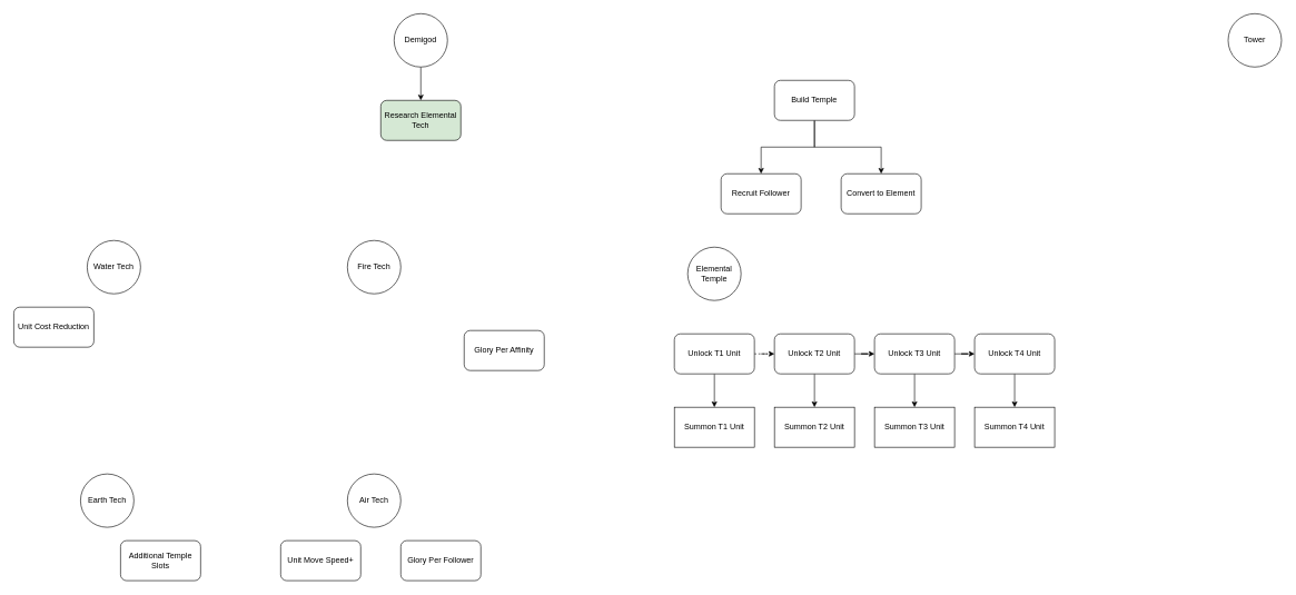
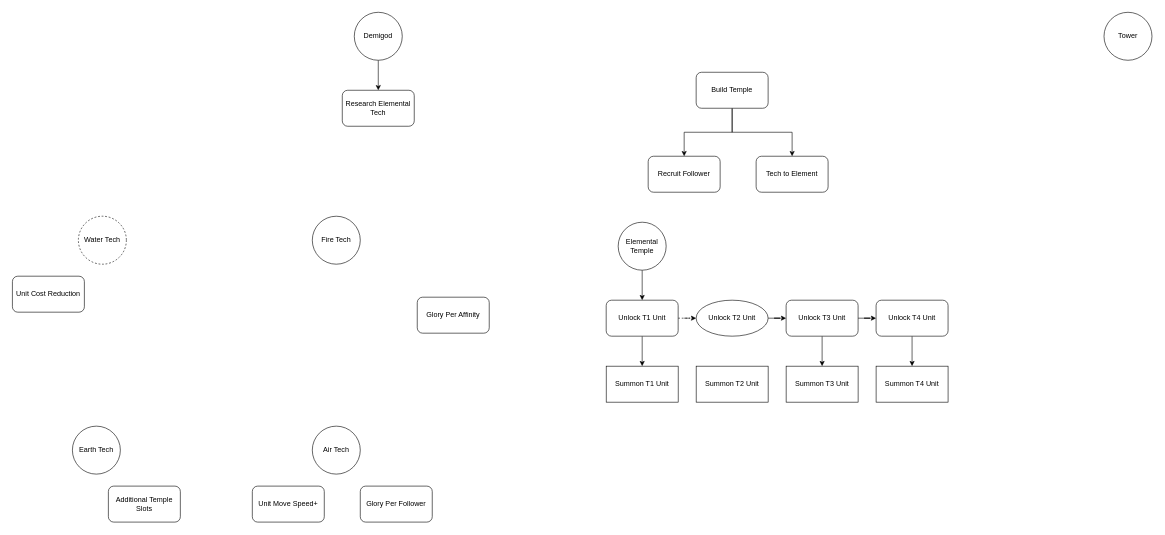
  <mxCell id="0" />
  <mxCell id="1" parent="0" />
  <mxCell id="2" style="edgeStyle=orthogonalEdgeStyle;rounded=0;orthogonalLoop=1;jettySize=auto;html=1;" edge="1" parent="1" source="3" target="27"><mxGeometry relative="1" as="geometry" /></mxCell>
  <mxCell id="3" value="Demigod" style="ellipse;whiteSpace=wrap;html=1;aspect=fixed;" vertex="1" parent="1"><mxGeometry x="590" y="20" width="80" height="80" as="geometry" /></mxCell>
  <mxCell id="4" value="Tower" style="ellipse;whiteSpace=wrap;html=1;aspect=fixed;" vertex="1" parent="1"><mxGeometry x="1840" y="20" width="80" height="80" as="geometry" /></mxCell>
  <mxCell id="5" style="edgeStyle=orthogonalEdgeStyle;rounded=0;orthogonalLoop=1;jettySize=auto;html=1;" edge="1" parent="1" source="7" target="8"><mxGeometry relative="1" as="geometry" /></mxCell>
  <mxCell id="6" style="edgeStyle=orthogonalEdgeStyle;rounded=0;orthogonalLoop=1;jettySize=auto;html=1;" edge="1" parent="1" source="7" target="9"><mxGeometry relative="1" as="geometry" /></mxCell>
  <mxCell id="7" value="Build Temple" style="rounded=1;whiteSpace=wrap;html=1;" vertex="1" parent="1"><mxGeometry x="1160" y="120" width="120" height="60" as="geometry" /></mxCell>
  <mxCell id="8" value="Recruit Follower" style="rounded=1;whiteSpace=wrap;html=1;" vertex="1" parent="1"><mxGeometry x="1080" y="260" width="120" height="60" as="geometry" /></mxCell>
- <mxCell id="9" value="Convert to Element" style="rounded=1;whiteSpace=wrap;html=1;" vertex="1" parent="1"><mxGeometry x="1260" y="260" width="120" height="60" as="geometry" /></mxCell>
+ <mxCell id="9" value="Tech to Element" style="rounded=1;whiteSpace=wrap;html=1;" vertex="1" parent="1"><mxGeometry x="1260" y="260" width="120" height="60" as="geometry" /></mxCell>
+ <mxCell id="10" style="edgeStyle=orthogonalEdgeStyle;rounded=0;orthogonalLoop=1;jettySize=auto;html=1;entryX=0.5;entryY=0;entryDx=0;entryDy=0;" edge="1" parent="1" source="11" target="15"><mxGeometry relative="1" as="geometry" /></mxCell>
  <mxCell id="11" value="Elemental Temple" style="ellipse;whiteSpace=wrap;html=1;aspect=fixed;" vertex="1" parent="1"><mxGeometry x="1030" y="370" width="80" height="80" as="geometry" /></mxCell>
  <mxCell id="12" value="Summon T1 Unit" style="rounded=0;whiteSpace=wrap;html=1;" vertex="1" parent="1"><mxGeometry x="1010" y="610" width="120" height="60" as="geometry" /></mxCell>
  <mxCell id="13" style="edgeStyle=orthogonalEdgeStyle;rounded=0;orthogonalLoop=1;jettySize=auto;html=1;" edge="1" parent="1" source="15" target="12"><mxGeometry relative="1" as="geometry" /></mxCell>
  <mxCell id="14" style="edgeStyle=orthogonalEdgeStyle;rounded=0;orthogonalLoop=1;jettySize=auto;html=1;dashed=1;" edge="1" parent="1" source="15" target="18"><mxGeometry relative="1" as="geometry" /></mxCell>
  <mxCell id="15" value="Unlock T1 Unit" style="rounded=1;whiteSpace=wrap;html=1;" vertex="1" parent="1"><mxGeometry x="1010" y="500" width="120" height="60" as="geometry" /></mxCell>
  <mxCell id="16" style="edgeStyle=orthogonalEdgeStyle;rounded=0;orthogonalLoop=1;jettySize=auto;html=1;" edge="1" parent="1" source="18" target="21"><mxGeometry relative="1" as="geometry" /></mxCell>
- <mxCell id="17" style="edgeStyle=orthogonalEdgeStyle;rounded=0;orthogonalLoop=1;jettySize=auto;html=1;" edge="1" parent="1" source="18" target="24"><mxGeometry relative="1" as="geometry" /></mxCell>
- <mxCell id="18" value="Unlock T2 Unit" style="rounded=1;whiteSpace=wrap;html=1;" vertex="1" parent="1"><mxGeometry x="1160" y="500" width="120" height="60" as="geometry" /></mxCell>
+ <mxCell id="18" value="Unlock T2 Unit" style="ellipse;whiteSpace=wrap;html=1;" vertex="1" parent="1"><mxGeometry x="1160" y="500" width="120" height="60" as="geometry" /></mxCell>
  <mxCell id="19" style="edgeStyle=orthogonalEdgeStyle;rounded=0;orthogonalLoop=1;jettySize=auto;html=1;" edge="1" parent="1" source="21" target="23"><mxGeometry relative="1" as="geometry" /></mxCell>
  <mxCell id="20" style="edgeStyle=orthogonalEdgeStyle;rounded=0;orthogonalLoop=1;jettySize=auto;html=1;entryX=0.5;entryY=0;entryDx=0;entryDy=0;" edge="1" parent="1" source="21" target="25"><mxGeometry relative="1" as="geometry" /></mxCell>
  <mxCell id="21" value="Unlock T3 Unit" style="rounded=1;whiteSpace=wrap;html=1;" vertex="1" parent="1"><mxGeometry x="1310" y="500" width="120" height="60" as="geometry" /></mxCell>
  <mxCell id="22" style="edgeStyle=orthogonalEdgeStyle;rounded=0;orthogonalLoop=1;jettySize=auto;html=1;entryX=0.5;entryY=0;entryDx=0;entryDy=0;" edge="1" parent="1" source="23" target="26"><mxGeometry relative="1" as="geometry" /></mxCell>
  <mxCell id="23" value="Unlock T4 Unit" style="rounded=1;whiteSpace=wrap;html=1;" vertex="1" parent="1"><mxGeometry x="1460" y="500" width="120" height="60" as="geometry" /></mxCell>
  <mxCell id="24" value="Summon T2 Unit" style="rounded=0;whiteSpace=wrap;html=1;" vertex="1" parent="1"><mxGeometry x="1160" y="610" width="120" height="60" as="geometry" /></mxCell>
  <mxCell id="25" value="Summon T3 Unit" style="rounded=0;whiteSpace=wrap;html=1;" vertex="1" parent="1"><mxGeometry x="1310" y="610" width="120" height="60" as="geometry" /></mxCell>
  <mxCell id="26" value="Summon T4 Unit" style="rounded=0;whiteSpace=wrap;html=1;" vertex="1" parent="1"><mxGeometry x="1460" y="610" width="120" height="60" as="geometry" /></mxCell>
- <mxCell id="27" value="Research Elemental Tech" style="rounded=1;whiteSpace=wrap;html=1;fillColor=#d5e8d4;" vertex="1" parent="1"><mxGeometry x="570" y="150" width="120" height="60" as="geometry" /></mxCell>
+ <mxCell id="27" value="Research Elemental Tech" style="rounded=1;whiteSpace=wrap;html=1;" vertex="1" parent="1"><mxGeometry x="570" y="150" width="120" height="60" as="geometry" /></mxCell>
  <mxCell id="28" value="Fire Tech" style="ellipse;whiteSpace=wrap;html=1;aspect=fixed;" vertex="1" parent="1"><mxGeometry x="520" y="360" width="80" height="80" as="geometry" /></mxCell>
  <mxCell id="29" value="Unit Move Speed+" style="rounded=1;whiteSpace=wrap;html=1;" vertex="1" parent="1"><mxGeometry x="420" y="810" width="120" height="60" as="geometry" /></mxCell>
  <mxCell id="30" value="Glory Per Affinity" style="rounded=1;whiteSpace=wrap;html=1;" vertex="1" parent="1"><mxGeometry x="695" y="495" width="120" height="60" as="geometry" /></mxCell>
- <mxCell id="31" value="Water Tech" style="ellipse;whiteSpace=wrap;html=1;aspect=fixed;" vertex="1" parent="1"><mxGeometry x="130" y="360" width="80" height="80" as="geometry" /></mxCell>
+ <mxCell id="31" value="Water Tech" style="ellipse;whiteSpace=wrap;html=1;aspect=fixed;dashed=1;" vertex="1" parent="1"><mxGeometry x="130" y="360" width="80" height="80" as="geometry" /></mxCell>
  <mxCell id="32" value="Unit Cost Reduction" style="rounded=1;whiteSpace=wrap;html=1;" vertex="1" parent="1"><mxGeometry x="20" y="460" width="120" height="60" as="geometry" /></mxCell>
  <mxCell id="33" value="Earth Tech" style="ellipse;whiteSpace=wrap;html=1;aspect=fixed;" vertex="1" parent="1"><mxGeometry x="120" y="710" width="80" height="80" as="geometry" /></mxCell>
  <mxCell id="34" value="Air Tech" style="ellipse;whiteSpace=wrap;html=1;aspect=fixed;" vertex="1" parent="1"><mxGeometry x="520" y="710" width="80" height="80" as="geometry" /></mxCell>
  <mxCell id="35" value="Glory Per Follower" style="rounded=1;whiteSpace=wrap;html=1;" vertex="1" parent="1"><mxGeometry x="600" y="810" width="120" height="60" as="geometry" /></mxCell>
  <mxCell id="36" value="Additional Temple Slots" style="rounded=1;whiteSpace=wrap;html=1;" vertex="1" parent="1"><mxGeometry x="180" y="810" width="120" height="60" as="geometry" /></mxCell>
